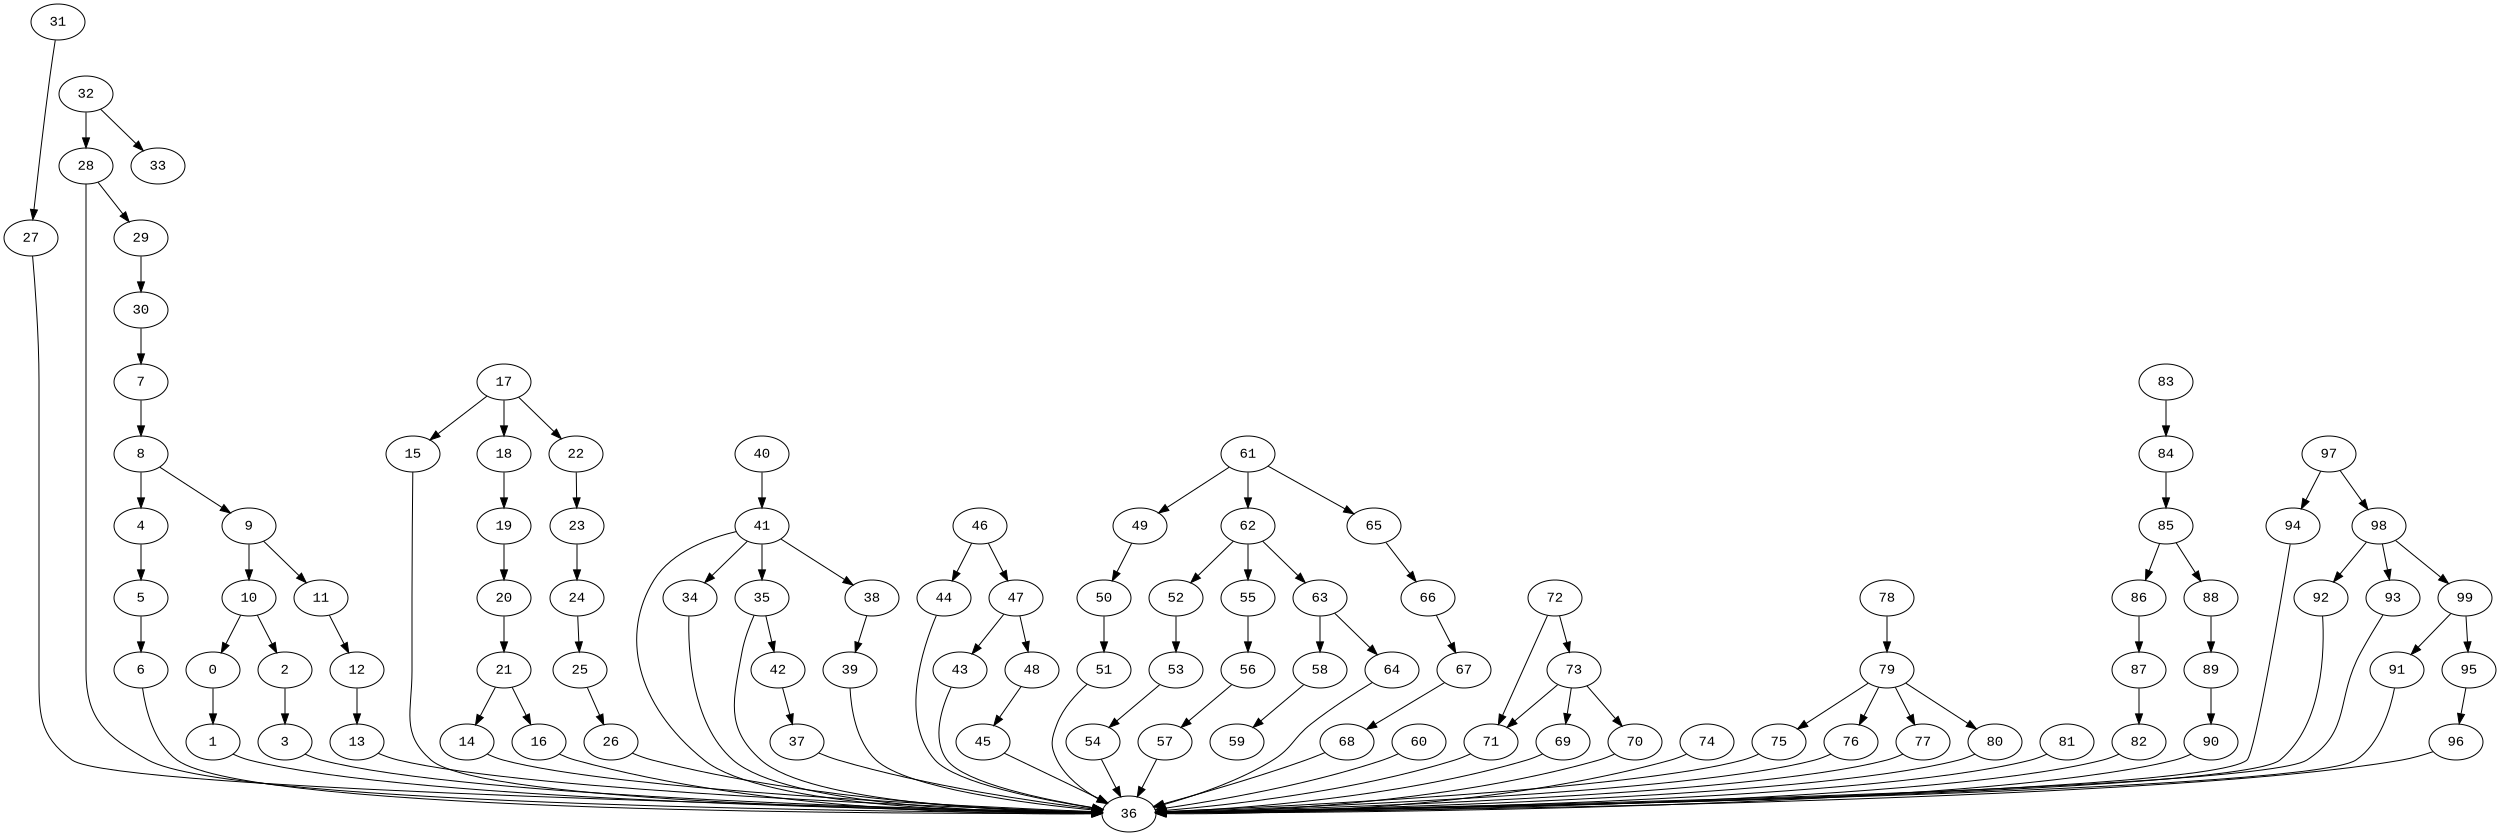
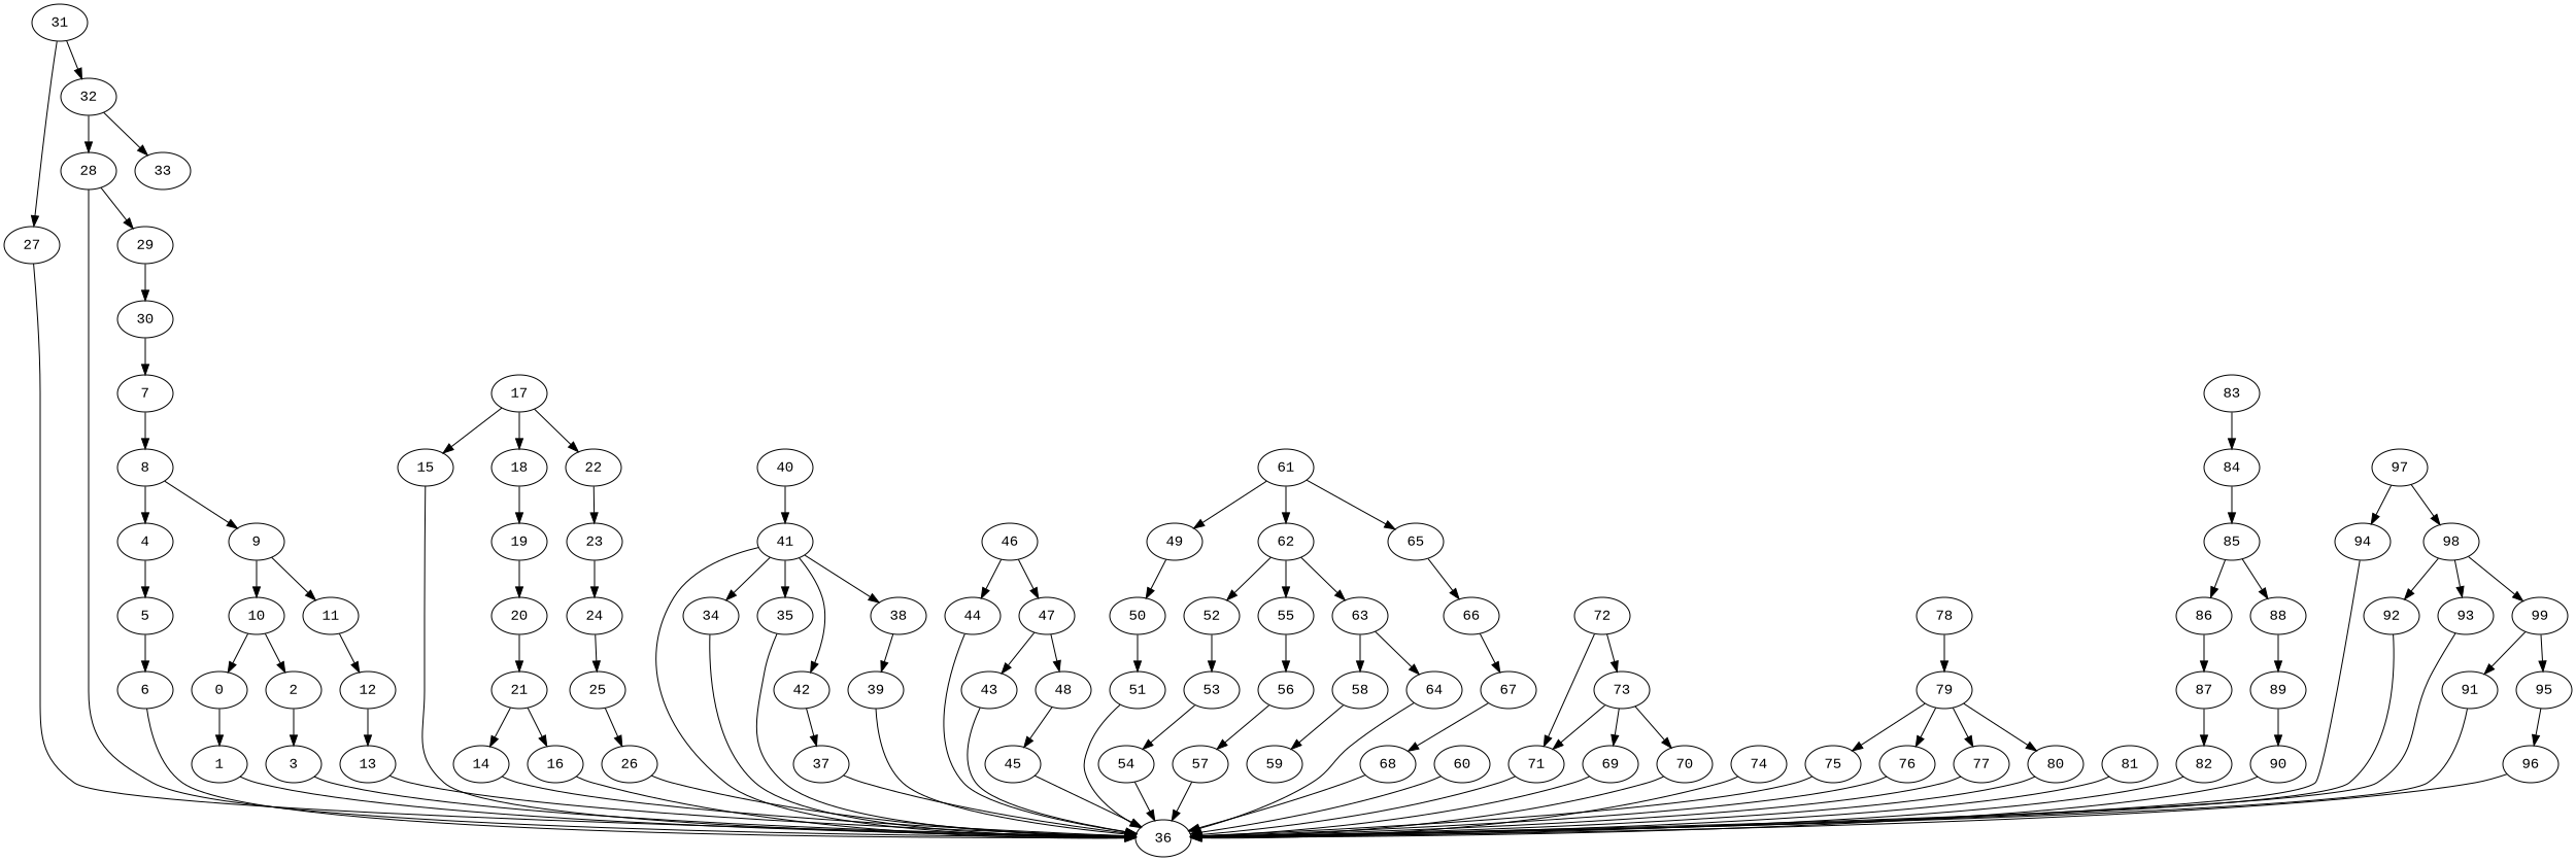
  strict digraph {
    fontname="Liberation Mono"
    node [exec=174 fontname="Liberation Mono"]
    edge [comm=16 fontname="Liberation Mono"]
    0 [exec=57]
    1 [exec=167]
    36 [exec=53]
    3 [exec=166]
    2
    4 [exec=149]
    5 [exec=176]
    6 [exec=196]
    7 [exec=99]
    8 [exec=153]
    9 [exec=72]
    10
    11 [exec=109]
    12 [exec=55]
    13 [exec=118]
    14 [exec=66]
    15 [exec=148]
    16 [exec=146]
    17 [exec=77]
    18 [exec=64]
    22 [exec=177]
    19 [exec=136]
    23 [exec=182]
    20 [exec=110]
    21 [exec=72]
    24 [exec=103]
    25 [exec=198]
    26 [exec=86]
    27 [exec=186]
    28 [exec=130]
    29 [exec=141]
    30 [exec=176]
    31 [exec=178]
    32 [exec=100]
    33 [exec=129]
    34 [exec=138]
    35 [exec=112]
    37 [exec=125]
    38 [exec=137]
    39 [exec=106]
    40 [exec=118]
    41 [exec=58]
    42 [exec=158]
    43 [exec=101]
    44 [exec=91]
    45 [exec=126]
    46 [exec=79]
    47 [exec=53]
    48 [exec=147]
    49 [exec=154]
    50 [exec=156]
    51 [exec=70]
    52 [exec=200]
    53 [exec=67]
    54 [exec=123]
    55 [exec=74]
    56 [exec=58]
    57 [exec=71]
    58 [exec=77]
    59 [exec=183]
    60 [exec=184]
    61 [exec=142]
    62 [exec=89]
    65 [exec=88]
    63 [exec=179]
    66 [exec=66]
    64
    67 [exec=98]
    68 [exec=54]
    69 [exec=160]
    70 [exec=163]
    71 [exec=80]
    72 [exec=71]
    73 [exec=101]
    74 [exec=107]
    75 [exec=82]
    76 [exec=162]
    77 [exec=181]
    78 [exec=73]
    79 [exec=170]
    80 [exec=194]
    81 [exec=164]
    82 [exec=78]
    83 [exec=77]
    84 [exec=104]
    85 [exec=51]
    86 [exec=55]
    88 [exec=160]
    87 [exec=143]
    89 [exec=185]
    90 [exec=73]
    91 [exec=132]
    92 [exec=184]
    93 [exec=148]
    94 [exec=183]
    95 [exec=100]
    96 [exec=51]
    97 [exec=124]
    98 [exec=125]
    99 [exec=70]
    0 -> 1 [comm=15]
    1 -> 36 [comm=7]
    3 -> 36
    2 -> 3 [comm=8]
    4 -> 5 [comm=18]
    5 -> 6 [comm=10]
    6 -> 36 [comm=10]
    7 -> 8 [comm=13]
    8 -> 4 [comm=9]
    8 -> 9 [comm=17]
    9 -> 10 [comm=18]
    9 -> 11 [comm=7]
    10 -> 0 [comm=8]
    10 -> 2 [comm=12]
    11 -> 12 [comm=7]
    12 -> 13 [comm=14]
    13 -> 36 [comm=10]
    14 -> 36 [comm=15]
    15 -> 36 [comm=11]
    16 -> 36 [comm=8]
    17 -> 15 [comm=6]
    17 -> 18 [comm=6]
    17 -> 22 [comm=10]
    18 -> 19 [comm=10]
    22 -> 23 [comm=8]
    19 -> 20 [comm=15]
    23 -> 24 [comm=7]
    20 -> 21 [comm=14]
    21 -> 14 [comm=12]
    21 -> 16 [comm=20]
    24 -> 25 [comm=9]
    25 -> 26 [comm=9]
    26 -> 36 [comm=12]
    27 -> 36 [comm=15]
    28 -> 36 [comm=11]
    28 -> 29 [comm=19]
    29 -> 30 [comm=18]
    30 -> 7 [comm=10]
    31 -> 27 [comm=9]
+   31 -> 32 [comm=10]
    32 -> 28 [comm=6]
    32 -> 33 [comm=19]
    34 -> 36 [comm=14]
    35 -> 36 [comm=18]
    37 -> 36 [comm=18]
    38 -> 39
    39 -> 36 [comm=20]
    40 -> 41
    41 -> 36 [comm=20]
    41 -> 34 [comm=14]
    41 -> 35 [comm=13]
    41 -> 38 [comm=9]
-   35 -> 42 [comm=10]
+   41 -> 42 [comm=10]
    42 -> 37 [comm=13]
    43 -> 36 [comm=20]
    44 -> 36 [comm=14]
    45 -> 36 [comm=11]
    46 -> 44 [comm=9]
    46 -> 47 [comm=17]
    47 -> 43 [comm=20]
    47 -> 48 [comm=20]
    48 -> 45 [comm=8]
    49 -> 50 [comm=14]
    50 -> 51 [comm=17]
    51 -> 36 [comm=6]
    52 -> 53 [comm=6]
    53 -> 54
    54 -> 36 [comm=14]
    55 -> 56
    56 -> 57 [comm=17]
    57 -> 36 [comm=5]
    58 -> 59 [comm=9]
    60 -> 36 [comm=7]
    61 -> 49 [comm=19]
    61 -> 62 [comm=10]
    61 -> 65 [comm=9]
    62 -> 52 [comm=8]
    62 -> 55
    62 -> 63 [comm=18]
    65 -> 66 [comm=8]
    63 -> 58
    63 -> 64 [comm=6]
    66 -> 67 [comm=15]
    64 -> 36
    67 -> 68 [comm=8]
    68 -> 36 [comm=20]
    69 -> 36 [comm=10]
    70 -> 36 [comm=12]
    71 -> 36 [comm=20]
    72 -> 71
    72 -> 73
    73 -> 69 [comm=18]
    73 -> 70
    73 -> 71
    74 -> 36 [comm=6]
    75 -> 36 [comm=9]
    76 -> 36 [comm=15]
    77 -> 36 [comm=6]
    78 -> 79 [comm=6]
    79 -> 75
    79 -> 76 [comm=20]
    79 -> 77
    79 -> 80 [comm=12]
    80 -> 36 [comm=20]
    81 -> 36 [comm=10]
    82 -> 36 [comm=14]
    83 -> 84 [comm=9]
    84 -> 85 [comm=13]
    85 -> 86 [comm=5]
    85 -> 88 [comm=19]
    86 -> 87 [comm=14]
    88 -> 89 [comm=14]
    87 -> 82 [comm=19]
    89 -> 90 [comm=14]
    90 -> 36 [comm=17]
    91 -> 36 [comm=20]
    92 -> 36 [comm=19]
    93 -> 36 [comm=7]
    94 -> 36 [comm=20]
    95 -> 96 [comm=19]
    96 -> 36 [comm=15]
    97 -> 94 [comm=8]
    97 -> 98 [comm=9]
    98 -> 92 [comm=19]
    98 -> 93
    98 -> 99
    99 -> 91 [comm=20]
    99 -> 95 [comm=17]
  }
